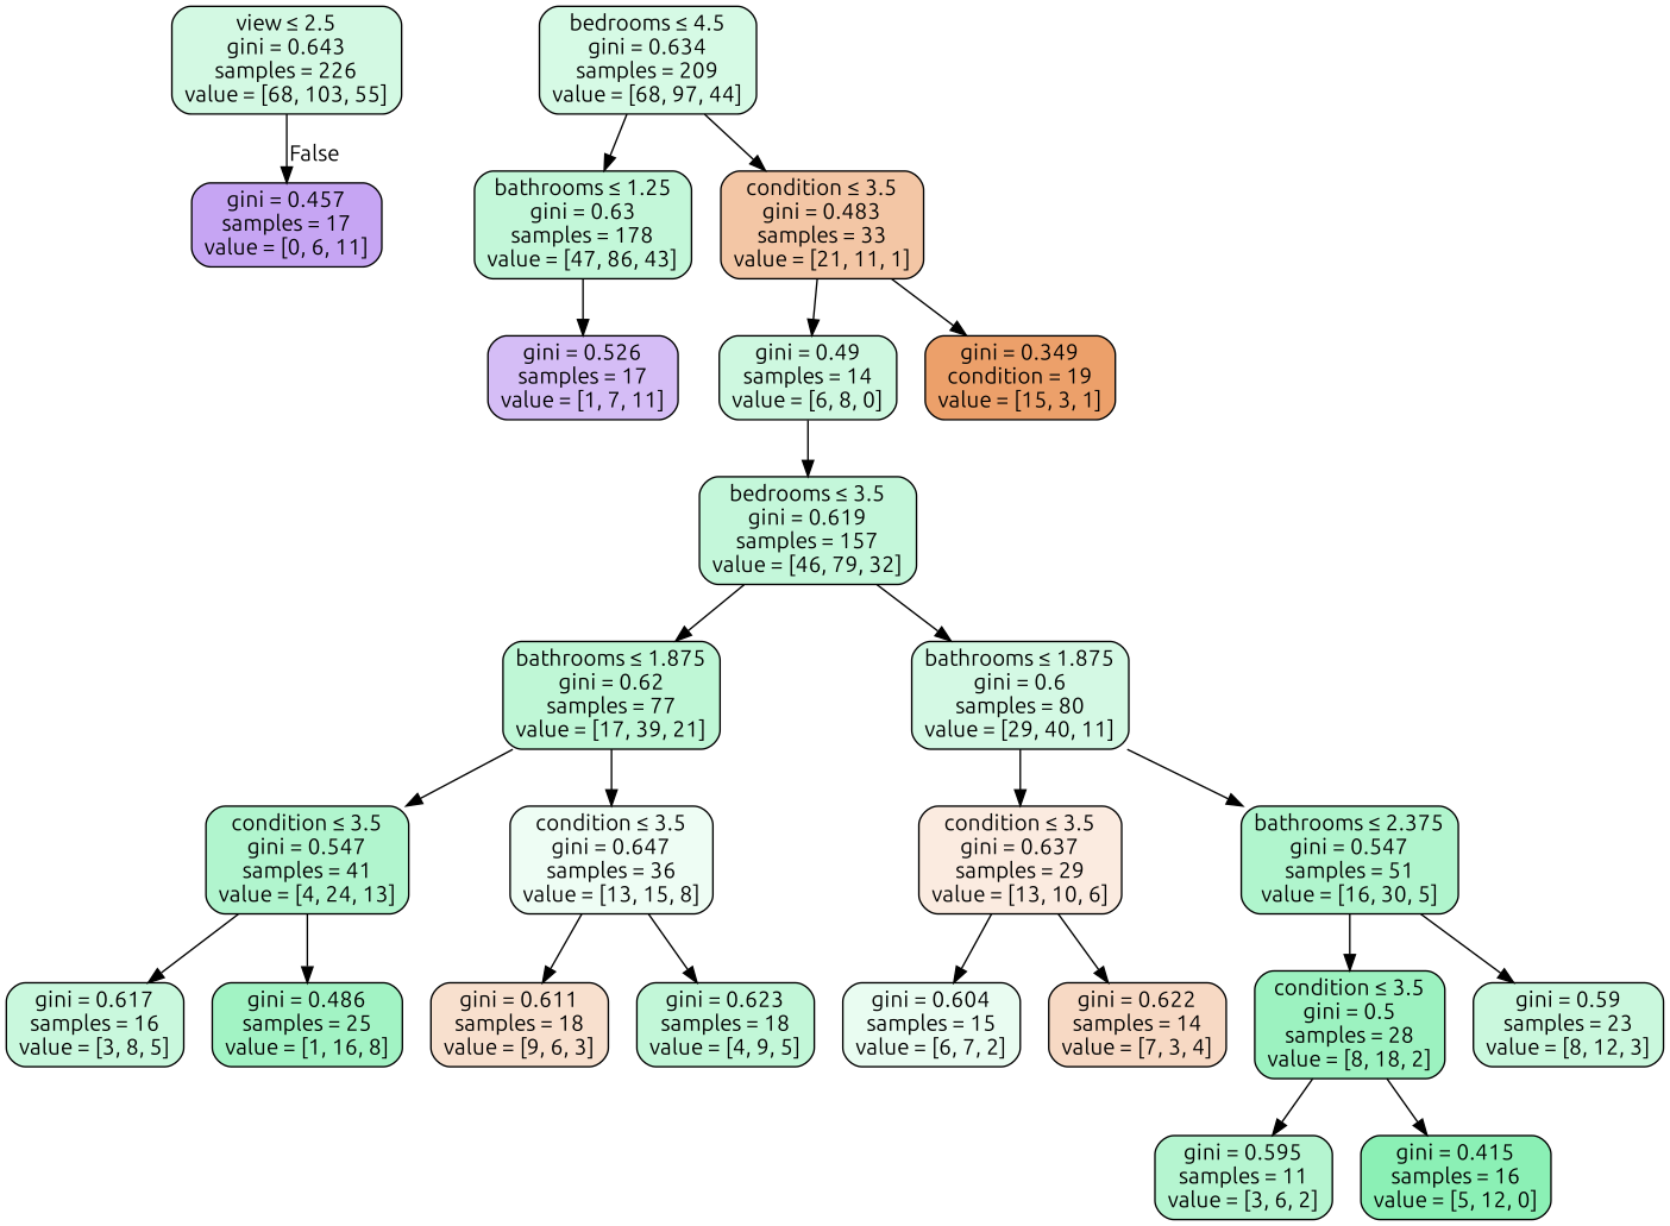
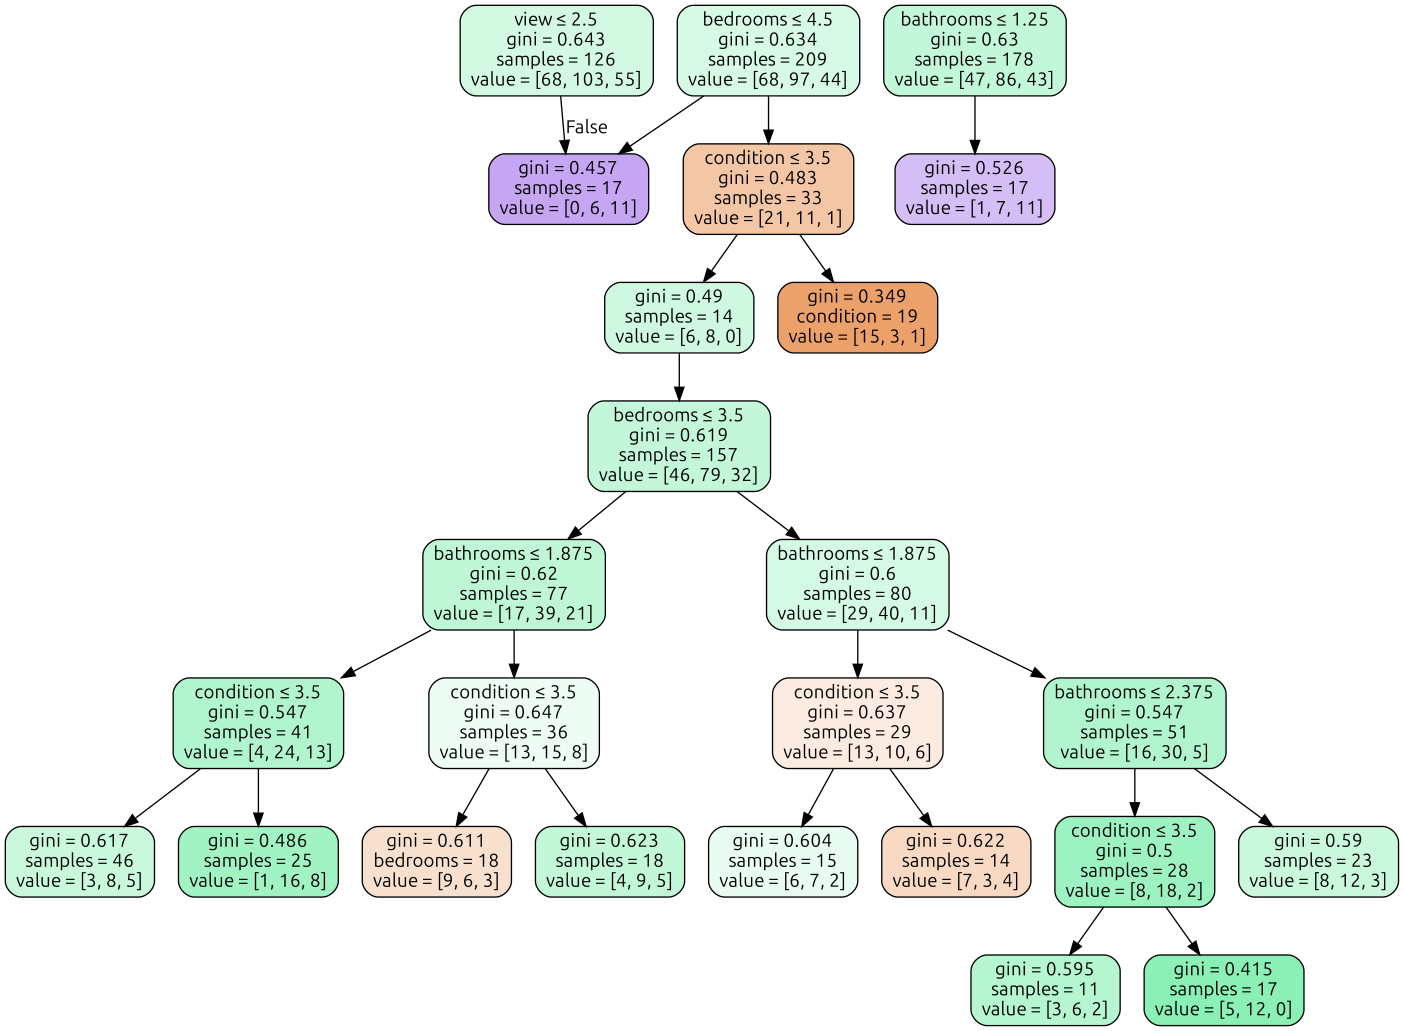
  digraph {
    fontname=Ubuntu
    node [color=black fontname=Ubuntu shape=box style="filled, rounded"]
    edge [fontname=Ubuntu]
-   n1 [fillcolor="#d3f9e3" label=<view &le; 2.5<br/>gini = 0.643<br/>samples = 226<br/>value = [68, 103, 55]>]
+   n1 [fillcolor="#d3f9e3" label=<view &le; 2.5<br/>gini = 0.643<br/>samples = 126<br/>value = [68, 103, 55]>]
    n2 [fillcolor="#c6a5f3" label=<gini = 0.457<br/>samples = 17<br/>value = [0, 6, 11]>]
    n3 [fillcolor="#d6fae5" label=<bedrooms &le; 4.5<br/>gini = 0.634<br/>samples = 209<br/>value = [68, 97, 44]>]
    n4 [fillcolor="#c3f7d9" label=<bathrooms &le; 1.25<br/>gini = 0.63<br/>samples = 178<br/>value = [47, 86, 43]>]
    n5 [fillcolor="#f3c6a5" label=<condition &le; 3.5<br/>gini = 0.483<br/>samples = 33<br/>value = [21, 11, 1]>]
    n6 [fillcolor="#d5bdf6" label=<gini = 0.526<br/>samples = 17<br/>value = [1, 7, 11]>]
    n7 [fillcolor="#cef8e0" label=<gini = 0.49<br/>samples = 14<br/>value = [6, 8, 0]>]
    n8 [fillcolor="#eca06a" label=<gini = 0.349<br/>condition = 19<br/>value = [15, 3, 1]>]
    n9 [fillcolor="#c4f7da" label=<bedrooms &le; 3.5<br/>gini = 0.619<br/>samples = 157<br/>value = [46, 79, 32]>]
    n10 [fillcolor="#bff7d6" label=<bathrooms &le; 1.875<br/>gini = 0.62<br/>samples = 77<br/>value = [17, 39, 21]>]
    n11 [fillcolor="#d4f9e4" label=<bathrooms &le; 1.875<br/>gini = 0.6<br/>samples = 80<br/>value = [29, 40, 11]>]
    n12 [fillcolor="#b1f5ce" label=<condition &le; 3.5<br/>gini = 0.547<br/>samples = 41<br/>value = [4, 24, 13]>]
    n13 [fillcolor="#eefdf4" label=<condition &le; 3.5<br/>gini = 0.647<br/>samples = 36<br/>value = [13, 15, 8]>]
    n14 [fillcolor="#fbebe0" label=<condition &le; 3.5<br/>gini = 0.637<br/>samples = 29<br/>value = [13, 10, 6]>]
    n15 [fillcolor="#b0f5cd" label=<bathrooms &le; 2.375<br/>gini = 0.547<br/>samples = 51<br/>value = [16, 30, 5]>]
-   n16 [fillcolor="#c9f8dd" label=<gini = 0.617<br/>samples = 16<br/>value = [3, 8, 5]>]
+   n16 [fillcolor="#c9f8dd" label=<gini = 0.617<br/>samples = 46<br/>value = [3, 8, 5]>]
    n17 [fillcolor="#a2f3c4" label=<gini = 0.486<br/>samples = 25<br/>value = [1, 16, 8]>]
-   n18 [fillcolor="#f8e0ce" label=<gini = 0.611<br/>samples = 18<br/>value = [9, 6, 3]>]
+   n18 [fillcolor="#f8e0ce" label=<gini = 0.611<br/>bedrooms = 18<br/>value = [9, 6, 3]>]
    n19 [fillcolor="#c2f7d8" label=<gini = 0.623<br/>samples = 18<br/>value = [4, 9, 5]>]
    n20 [fillcolor="#e9fcf1" label=<gini = 0.604<br/>samples = 15<br/>value = [6, 7, 2]>]
    n21 [fillcolor="#f7d9c4" label=<gini = 0.622<br/>samples = 14<br/>value = [7, 3, 4]>]
    n22 [fillcolor="#9cf2c0" label=<condition &le; 3.5<br/>gini = 0.5<br/>samples = 28<br/>value = [8, 18, 2]>]
    n23 [fillcolor="#caf8dd" label=<gini = 0.59<br/>samples = 23<br/>value = [8, 12, 3]>]
    n24 [fillcolor="#b5f5d0" label=<gini = 0.595<br/>samples = 11<br/>value = [3, 6, 2]>]
-   n25 [fillcolor="#8bf0b5" label=<gini = 0.415<br/>samples = 16<br/>value = [5, 12, 0]>]
+   n25 [fillcolor="#8bf0b5" label=<gini = 0.415<br/>samples = 17<br/>value = [5, 12, 0]>]
    n1 -> n2 [headlabel=False labelangle=-45 labeldistance=2.5]
-   n3 -> n4
+   n3 -> n2
    n3 -> n5
    n4 -> n6
    n5 -> n7
    n5 -> n8
    n7 -> n9
    n9 -> n10
    n9 -> n11
    n10 -> n12
    n10 -> n13
    n11 -> n14
    n11 -> n15
    n12 -> n16
    n12 -> n17
    n13 -> n18
    n13 -> n19
    n14 -> n20
    n14 -> n21
    n15 -> n22
    n15 -> n23
    n22 -> n24
    n22 -> n25
  }
